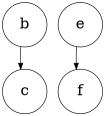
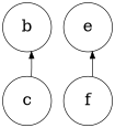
  digraph {
    node [fixedsize=true fontsize=24 shape=circle]
    b [height=1.0 width=1.0]
    c [height=1.0 width=1.0]
    e [height=1.0 width=1.0]
    f [height=1.0 width=1.0]
-   b -> c
-   e -> f
+   c -> b
+   f -> e
  }
